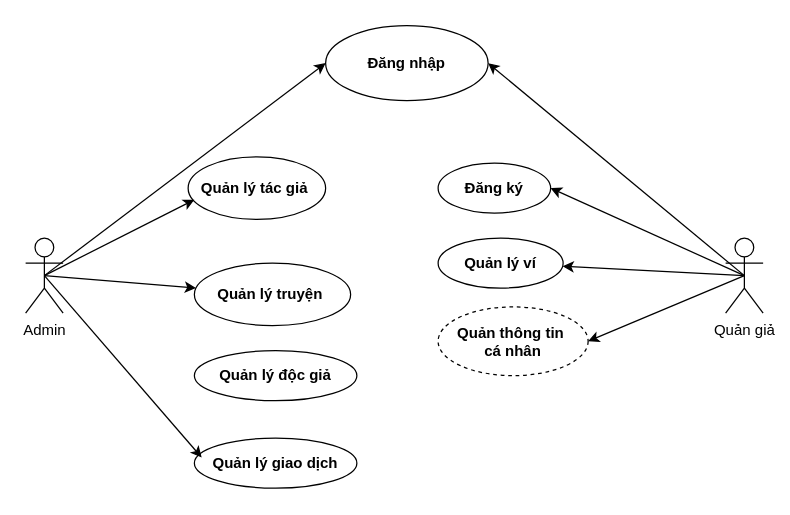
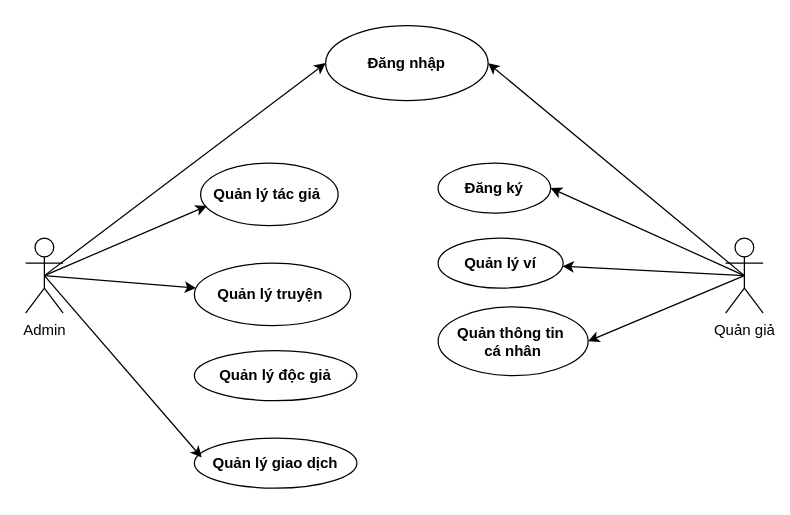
  <mxCell id="0" />
  <mxCell id="1" parent="0" />
  <mxCell id="2" value="Quản giả" style="shape=umlActor;verticalLabelPosition=bottom;verticalAlign=top;html=1;outlineConnect=0;" vertex="1" parent="1"><mxGeometry x="580" y="190" width="30" height="60" as="geometry" /></mxCell>
  <mxCell id="3" value="Đăng nhập" style="ellipse;whiteSpace=wrap;html=1;fontStyle=1" vertex="1" parent="1"><mxGeometry x="260" y="20" width="130" height="60" as="geometry" /></mxCell>
- <mxCell id="4" value="Quản lý tác giả&amp;nbsp;" style="ellipse;whiteSpace=wrap;html=1;fontStyle=1" vertex="1" parent="1"><mxGeometry x="150" y="125" width="110" height="50" as="geometry" /></mxCell>
+ <mxCell id="4" value="Quản lý tác giả&amp;nbsp;" style="ellipse;whiteSpace=wrap;html=1;fontStyle=1" vertex="1" parent="1"><mxGeometry x="160" y="130" width="110" height="50" as="geometry" /></mxCell>
  <mxCell id="5" value="Quản lý truyện&amp;nbsp;" style="ellipse;whiteSpace=wrap;html=1;fontStyle=1" vertex="1" parent="1"><mxGeometry x="155" y="210" width="125" height="50" as="geometry" /></mxCell>
  <mxCell id="6" value="Quản lý độc giả" style="ellipse;whiteSpace=wrap;html=1;fontStyle=1" vertex="1" parent="1"><mxGeometry x="155" y="280" width="130" height="40" as="geometry" /></mxCell>
  <mxCell id="7" value="Quản lý giao dịch" style="ellipse;whiteSpace=wrap;html=1;fontStyle=1" vertex="1" parent="1"><mxGeometry x="155" y="350" width="130" height="40" as="geometry" /></mxCell>
  <mxCell id="8" value="Admin" style="shape=umlActor;verticalLabelPosition=bottom;verticalAlign=top;html=1;outlineConnect=0;" vertex="1" parent="1"><mxGeometry x="20" y="190" width="30" height="60" as="geometry" /></mxCell>
  <mxCell id="9" value="" style="endArrow=classic;html=1;exitX=0.5;exitY=0.5;exitDx=0;exitDy=0;exitPerimeter=0;entryX=0;entryY=0.5;entryDx=0;entryDy=0;" edge="1" parent="1" source="8" target="3"><mxGeometry width="50" height="50" relative="1" as="geometry"><mxPoint x="370" y="250" as="sourcePoint" /><mxPoint x="420" y="200" as="targetPoint" /></mxGeometry></mxCell>
  <mxCell id="10" value="" style="endArrow=classic;html=1;exitX=0.5;exitY=0.5;exitDx=0;exitDy=0;exitPerimeter=0;" edge="1" parent="1" source="8" target="5"><mxGeometry width="50" height="50" relative="1" as="geometry"><mxPoint x="45" y="230" as="sourcePoint" /><mxPoint x="160" y="250" as="targetPoint" /></mxGeometry></mxCell>
  <mxCell id="11" value="" style="endArrow=classic;html=1;exitX=0.5;exitY=0.5;exitDx=0;exitDy=0;exitPerimeter=0;entryX=0.045;entryY=0.686;entryDx=0;entryDy=0;entryPerimeter=0;" edge="1" parent="1" source="8" target="4"><mxGeometry width="50" height="50" relative="1" as="geometry"><mxPoint x="45" y="230" as="sourcePoint" /><mxPoint x="135" y="66" as="targetPoint" /></mxGeometry></mxCell>
  <mxCell id="12" value="" style="endArrow=classic;html=1;entryX=0.045;entryY=0.388;entryDx=0;entryDy=0;exitX=0.5;exitY=0.5;exitDx=0;exitDy=0;exitPerimeter=0;entryPerimeter=0;" edge="1" parent="1" source="8" target="7"><mxGeometry width="50" height="50" relative="1" as="geometry"><mxPoint x="60" y="250" as="sourcePoint" /><mxPoint x="136" y="294" as="targetPoint" /></mxGeometry></mxCell>
  <mxCell id="13" value="" style="endArrow=classic;html=1;entryX=1;entryY=0.5;entryDx=0;entryDy=0;exitX=0.5;exitY=0.5;exitDx=0;exitDy=0;exitPerimeter=0;" edge="1" parent="1" source="2" target="3"><mxGeometry width="50" height="50" relative="1" as="geometry"><mxPoint x="370" y="250" as="sourcePoint" /><mxPoint x="270" y="90" as="targetPoint" /></mxGeometry></mxCell>
  <mxCell id="14" value="&lt;b&gt;Đăng ký&lt;/b&gt;" style="ellipse;whiteSpace=wrap;html=1;" vertex="1" parent="1"><mxGeometry x="350" y="130" width="90" height="40" as="geometry" /></mxCell>
  <mxCell id="15" value="" style="endArrow=classic;html=1;entryX=1;entryY=0.5;entryDx=0;entryDy=0;exitX=0.5;exitY=0.5;exitDx=0;exitDy=0;exitPerimeter=0;" edge="1" parent="1" source="2" target="14"><mxGeometry width="50" height="50" relative="1" as="geometry"><mxPoint x="590" y="214" as="sourcePoint" /><mxPoint x="420" y="220" as="targetPoint" /></mxGeometry></mxCell>
  <mxCell id="16" value="Quản lý ví" style="ellipse;whiteSpace=wrap;html=1;fontStyle=1" vertex="1" parent="1"><mxGeometry x="350" y="190" width="100" height="40" as="geometry" /></mxCell>
- <mxCell id="17" value="Quản thông tin&amp;nbsp;&lt;div&gt;cá nhân&lt;/div&gt;" style="ellipse;whiteSpace=wrap;html=1;fontStyle=1;dashed=1;" vertex="1" parent="1"><mxGeometry x="350" y="245" width="120" height="55" as="geometry" /></mxCell>
+ <mxCell id="17" value="Quản thông tin&amp;nbsp;&lt;div&gt;cá nhân&lt;/div&gt;" style="ellipse;whiteSpace=wrap;html=1;fontStyle=1" vertex="1" parent="1"><mxGeometry x="350" y="245" width="120" height="55" as="geometry" /></mxCell>
  <mxCell id="18" value="" style="endArrow=classic;html=1;entryX=1;entryY=0.5;entryDx=0;entryDy=0;exitX=0.5;exitY=0.5;exitDx=0;exitDy=0;exitPerimeter=0;" edge="1" parent="1" source="2" target="17"><mxGeometry width="50" height="50" relative="1" as="geometry"><mxPoint x="370" y="270" as="sourcePoint" /><mxPoint x="420" y="220" as="targetPoint" /></mxGeometry></mxCell>
  <mxCell id="19" value="" style="endArrow=classic;html=1;exitX=0.5;exitY=0.5;exitDx=0;exitDy=0;exitPerimeter=0;" edge="1" parent="1" source="2" target="16"><mxGeometry width="50" height="50" relative="1" as="geometry"><mxPoint x="370" y="270" as="sourcePoint" /><mxPoint x="420" y="220" as="targetPoint" /></mxGeometry></mxCell>
